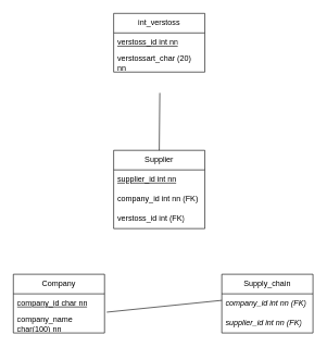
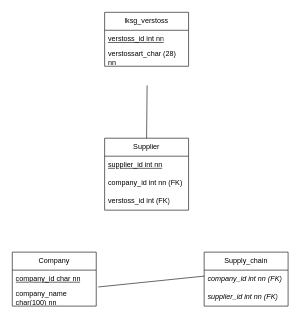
  <mxCell id="0" />
  <mxCell id="1" parent="0" />
  <mxCell id="2" value="Company" style="swimlane;fontStyle=0;childLayout=stackLayout;horizontal=1;startSize=30;horizontalStack=0;resizeParent=1;resizeParentMax=0;resizeLast=0;collapsible=1;marginBottom=0;whiteSpace=wrap;html=1;" vertex="1" parent="1"><mxGeometry x="20" y="420" width="140" height="90" as="geometry" /></mxCell>
  <mxCell id="3" value="&lt;u&gt;company_id char nn&lt;/u&gt;" style="text;strokeColor=none;fillColor=none;align=left;verticalAlign=middle;spacingLeft=4;spacingRight=4;overflow=hidden;points=[[0,0.5],[1,0.5]];portConstraint=eastwest;rotatable=0;whiteSpace=wrap;html=1;fontStyle=0" vertex="1" parent="2"><mxGeometry y="30" width="140" height="30" as="geometry" /></mxCell>
  <mxCell id="4" value="company_name char(100) nn" style="text;strokeColor=none;fillColor=none;align=left;verticalAlign=middle;spacingLeft=4;spacingRight=4;overflow=hidden;points=[[0,0.5],[1,0.5]];portConstraint=eastwest;rotatable=0;whiteSpace=wrap;html=1;" vertex="1" parent="2"><mxGeometry y="60" width="140" height="30" as="geometry" /></mxCell>
  <mxCell id="5" value="Supply_chain" style="swimlane;fontStyle=0;childLayout=stackLayout;horizontal=1;startSize=30;horizontalStack=0;resizeParent=1;resizeParentMax=0;resizeLast=0;collapsible=1;marginBottom=0;whiteSpace=wrap;html=1;" vertex="1" parent="1"><mxGeometry x="340" y="420" width="140" height="90" as="geometry" /></mxCell>
  <mxCell id="6" value="&lt;i&gt;company_id int nn (FK)&lt;br&gt;&lt;/i&gt;" style="text;strokeColor=none;fillColor=none;align=left;verticalAlign=middle;spacingLeft=4;spacingRight=4;overflow=hidden;points=[[0,0.5],[1,0.5]];portConstraint=eastwest;rotatable=0;whiteSpace=wrap;html=1;fontStyle=0" vertex="1" parent="5"><mxGeometry y="30" width="140" height="30" as="geometry" /></mxCell>
  <mxCell id="7" value="&lt;div&gt;supplier_id int nn (FK)&lt;br&gt;&lt;/div&gt;" style="text;strokeColor=none;fillColor=none;align=left;verticalAlign=middle;spacingLeft=4;spacingRight=4;overflow=hidden;points=[[0,0.5],[1,0.5]];portConstraint=eastwest;rotatable=0;whiteSpace=wrap;html=1;fontStyle=2" vertex="1" parent="5"><mxGeometry y="60" width="140" height="30" as="geometry" /></mxCell>
  <mxCell id="8" value="" style="endArrow=none;html=1;rounded=0;entryX=0;entryY=0.333;entryDx=0;entryDy=0;entryPerimeter=0;exitX=1.024;exitY=-0.063;exitDx=0;exitDy=0;exitPerimeter=0;" edge="1" parent="1" source="4" target="6"><mxGeometry width="50" height="50" relative="1" as="geometry"><mxPoint x="300" y="560" as="sourcePoint" /><mxPoint x="350" y="510" as="targetPoint" /><Array as="points" /></mxGeometry></mxCell>
  <mxCell id="9" value="Supplier" style="swimlane;fontStyle=0;childLayout=stackLayout;horizontal=1;startSize=30;horizontalStack=0;resizeParent=1;resizeParentMax=0;resizeLast=0;collapsible=1;marginBottom=0;whiteSpace=wrap;html=1;" vertex="1" parent="1"><mxGeometry x="174" y="230" width="140" height="120" as="geometry" /></mxCell>
  <mxCell id="10" value="supplier_id int nn" style="text;strokeColor=none;fillColor=none;align=left;verticalAlign=middle;spacingLeft=4;spacingRight=4;overflow=hidden;points=[[0,0.5],[1,0.5]];portConstraint=eastwest;rotatable=0;whiteSpace=wrap;html=1;fontStyle=4" vertex="1" parent="9"><mxGeometry y="30" width="140" height="30" as="geometry" /></mxCell>
  <mxCell id="11" value="company_id int nn (FK)" style="text;strokeColor=none;fillColor=none;align=left;verticalAlign=middle;spacingLeft=4;spacingRight=4;overflow=hidden;points=[[0,0.5],[1,0.5]];portConstraint=eastwest;rotatable=0;whiteSpace=wrap;html=1;" vertex="1" parent="9"><mxGeometry y="60" width="140" height="30" as="geometry" /></mxCell>
  <mxCell id="12" value="verstoss_id int (FK)" style="text;strokeColor=none;fillColor=none;align=left;verticalAlign=middle;spacingLeft=4;spacingRight=4;overflow=hidden;points=[[0,0.5],[1,0.5]];portConstraint=eastwest;rotatable=0;whiteSpace=wrap;html=1;" vertex="1" parent="9"><mxGeometry y="90" width="140" height="30" as="geometry" /></mxCell>
- <mxCell id="13" value="int_verstoss" style="swimlane;fontStyle=0;childLayout=stackLayout;horizontal=1;startSize=30;horizontalStack=0;resizeParent=1;resizeParentMax=0;resizeLast=0;collapsible=1;marginBottom=0;whiteSpace=wrap;html=1;" vertex="1" parent="1"><mxGeometry x="174" y="20" width="140" height="90" as="geometry" /></mxCell>
+ <mxCell id="13" value="lksg_verstoss" style="swimlane;fontStyle=0;childLayout=stackLayout;horizontal=1;startSize=30;horizontalStack=0;resizeParent=1;resizeParentMax=0;resizeLast=0;collapsible=1;marginBottom=0;whiteSpace=wrap;html=1;" vertex="1" parent="1"><mxGeometry x="174" y="20" width="140" height="90" as="geometry" /></mxCell>
  <mxCell id="14" value="verstoss_id int nn" style="text;strokeColor=none;fillColor=none;align=left;verticalAlign=middle;spacingLeft=4;spacingRight=4;overflow=hidden;points=[[0,0.5],[1,0.5]];portConstraint=eastwest;rotatable=0;whiteSpace=wrap;html=1;fontStyle=4" vertex="1" parent="13"><mxGeometry y="30" width="140" height="30" as="geometry" /></mxCell>
- <mxCell id="15" value="verstossart_char (20) nn" style="text;strokeColor=none;fillColor=none;align=left;verticalAlign=middle;spacingLeft=4;spacingRight=4;overflow=hidden;points=[[0,0.5],[1,0.5]];portConstraint=eastwest;rotatable=0;whiteSpace=wrap;html=1;" vertex="1" parent="13"><mxGeometry y="60" width="140" height="30" as="geometry" /></mxCell>
+ <mxCell id="15" value="verstossart_char (28) nn" style="text;strokeColor=none;fillColor=none;align=left;verticalAlign=middle;spacingLeft=4;spacingRight=4;overflow=hidden;points=[[0,0.5],[1,0.5]];portConstraint=eastwest;rotatable=0;whiteSpace=wrap;html=1;" vertex="1" parent="13"><mxGeometry y="60" width="140" height="30" as="geometry" /></mxCell>
  <mxCell id="16" value="" style="endArrow=none;html=1;rounded=0;exitX=0.5;exitY=0;exitDx=0;exitDy=0;entryX=0.506;entryY=1.065;entryDx=0;entryDy=0;entryPerimeter=0;" edge="1" parent="1" source="9"><mxGeometry width="50" height="50" relative="1" as="geometry"><mxPoint x="200" y="230" as="sourcePoint" /><mxPoint x="244.84" y="141.95" as="targetPoint" /></mxGeometry></mxCell>
